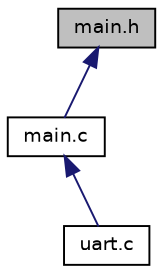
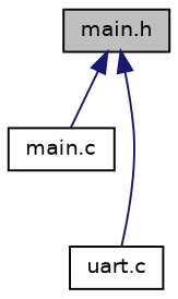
  digraph {
    node [color=black fillcolor=white fontname=Helvetica fontsize=10 shape=record style=filled]
    edge [color=midnightblue dir=back fontname=Helvetica fontsize=10 labelfontname=Helvetica labelfontsize=10 style=solid]
    n1 [fillcolor=grey75 fontcolor=black height=0.2 label="main.h" width=0.4]
    n2 [height=0.2 label="main.c" width=0.4]
    n3 [height=0.2 label="uart.c" width=0.4]
    n1 -> n2
-   n2 -> n3
+   n1 -> n3
  }
